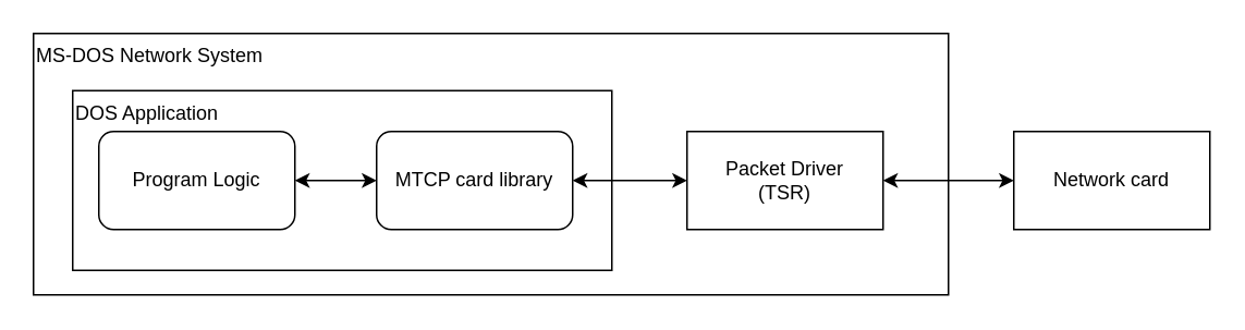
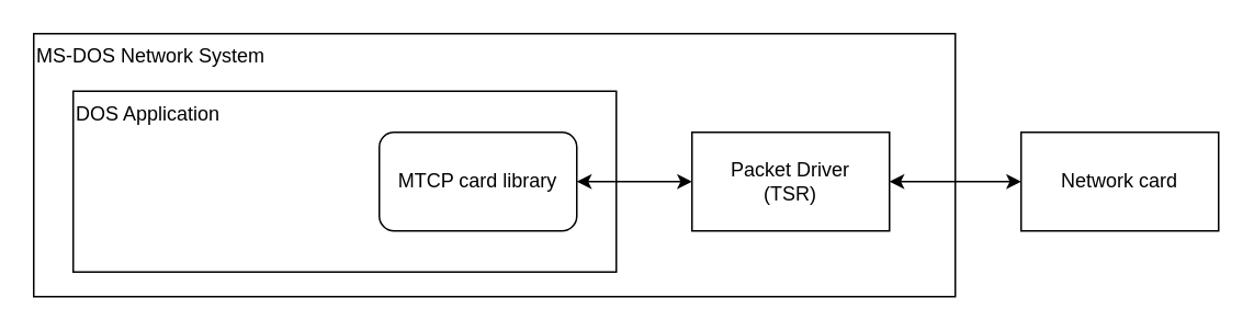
  <mxCell id="0" />
  <mxCell id="1" parent="0" />
  <mxCell id="2" value="MS-DOS Network System" style="rounded=0;whiteSpace=wrap;html=1;verticalAlign=top;align=left;" parent="1" vertex="1"><mxGeometry x="20" y="20" width="560" height="160" as="geometry" /></mxCell>
  <mxCell id="3" value="DOS Application" style="rounded=0;whiteSpace=wrap;html=1;verticalAlign=top;align=left;" parent="1" vertex="1"><mxGeometry x="44" y="55" width="330" height="110" as="geometry" /></mxCell>
- <mxCell id="4" value="Program Logic" style="rounded=1;whiteSpace=wrap;html=1;" parent="1" vertex="1"><mxGeometry x="60" y="80" width="120" height="60" as="geometry" /></mxCell>
  <mxCell id="5" value="MTCP card library" style="rounded=1;whiteSpace=wrap;html=1;" parent="1" vertex="1"><mxGeometry x="230" y="80" width="120" height="60" as="geometry" /></mxCell>
  <mxCell id="6" value="Packet Driver&lt;br&gt;(TSR)" style="rounded=0;whiteSpace=wrap;html=1;" parent="1" vertex="1"><mxGeometry x="420" y="80" width="120" height="60" as="geometry" /></mxCell>
  <mxCell id="7" value="Network card" style="rounded=0;whiteSpace=wrap;html=1;" parent="1" vertex="1"><mxGeometry x="620" y="80" width="120" height="60" as="geometry" /></mxCell>
- <mxCell id="8" value="" style="endArrow=classic;startArrow=classic;html=1;rounded=0;exitX=1;exitY=0.5;exitDx=0;exitDy=0;entryX=0;entryY=0.5;entryDx=0;entryDy=0;" parent="1" source="4" target="5" edge="1"><mxGeometry width="50" height="50" relative="1" as="geometry"><mxPoint x="440" y="360" as="sourcePoint" /><mxPoint x="490" y="310" as="targetPoint" /></mxGeometry></mxCell>
  <mxCell id="9" value="" style="endArrow=classic;startArrow=classic;html=1;rounded=0;exitX=1;exitY=0.5;exitDx=0;exitDy=0;entryX=0;entryY=0.5;entryDx=0;entryDy=0;" parent="1" source="5" target="6" edge="1"><mxGeometry width="50" height="50" relative="1" as="geometry"><mxPoint x="350" y="180" as="sourcePoint" /><mxPoint x="400" y="130" as="targetPoint" /></mxGeometry></mxCell>
  <mxCell id="10" value="" style="endArrow=classic;startArrow=classic;html=1;rounded=0;entryX=0;entryY=0.5;entryDx=0;entryDy=0;" parent="1" target="7" edge="1"><mxGeometry width="50" height="50" relative="1" as="geometry"><mxPoint x="540" y="110" as="sourcePoint" /><mxPoint x="590" y="60" as="targetPoint" /></mxGeometry></mxCell>
